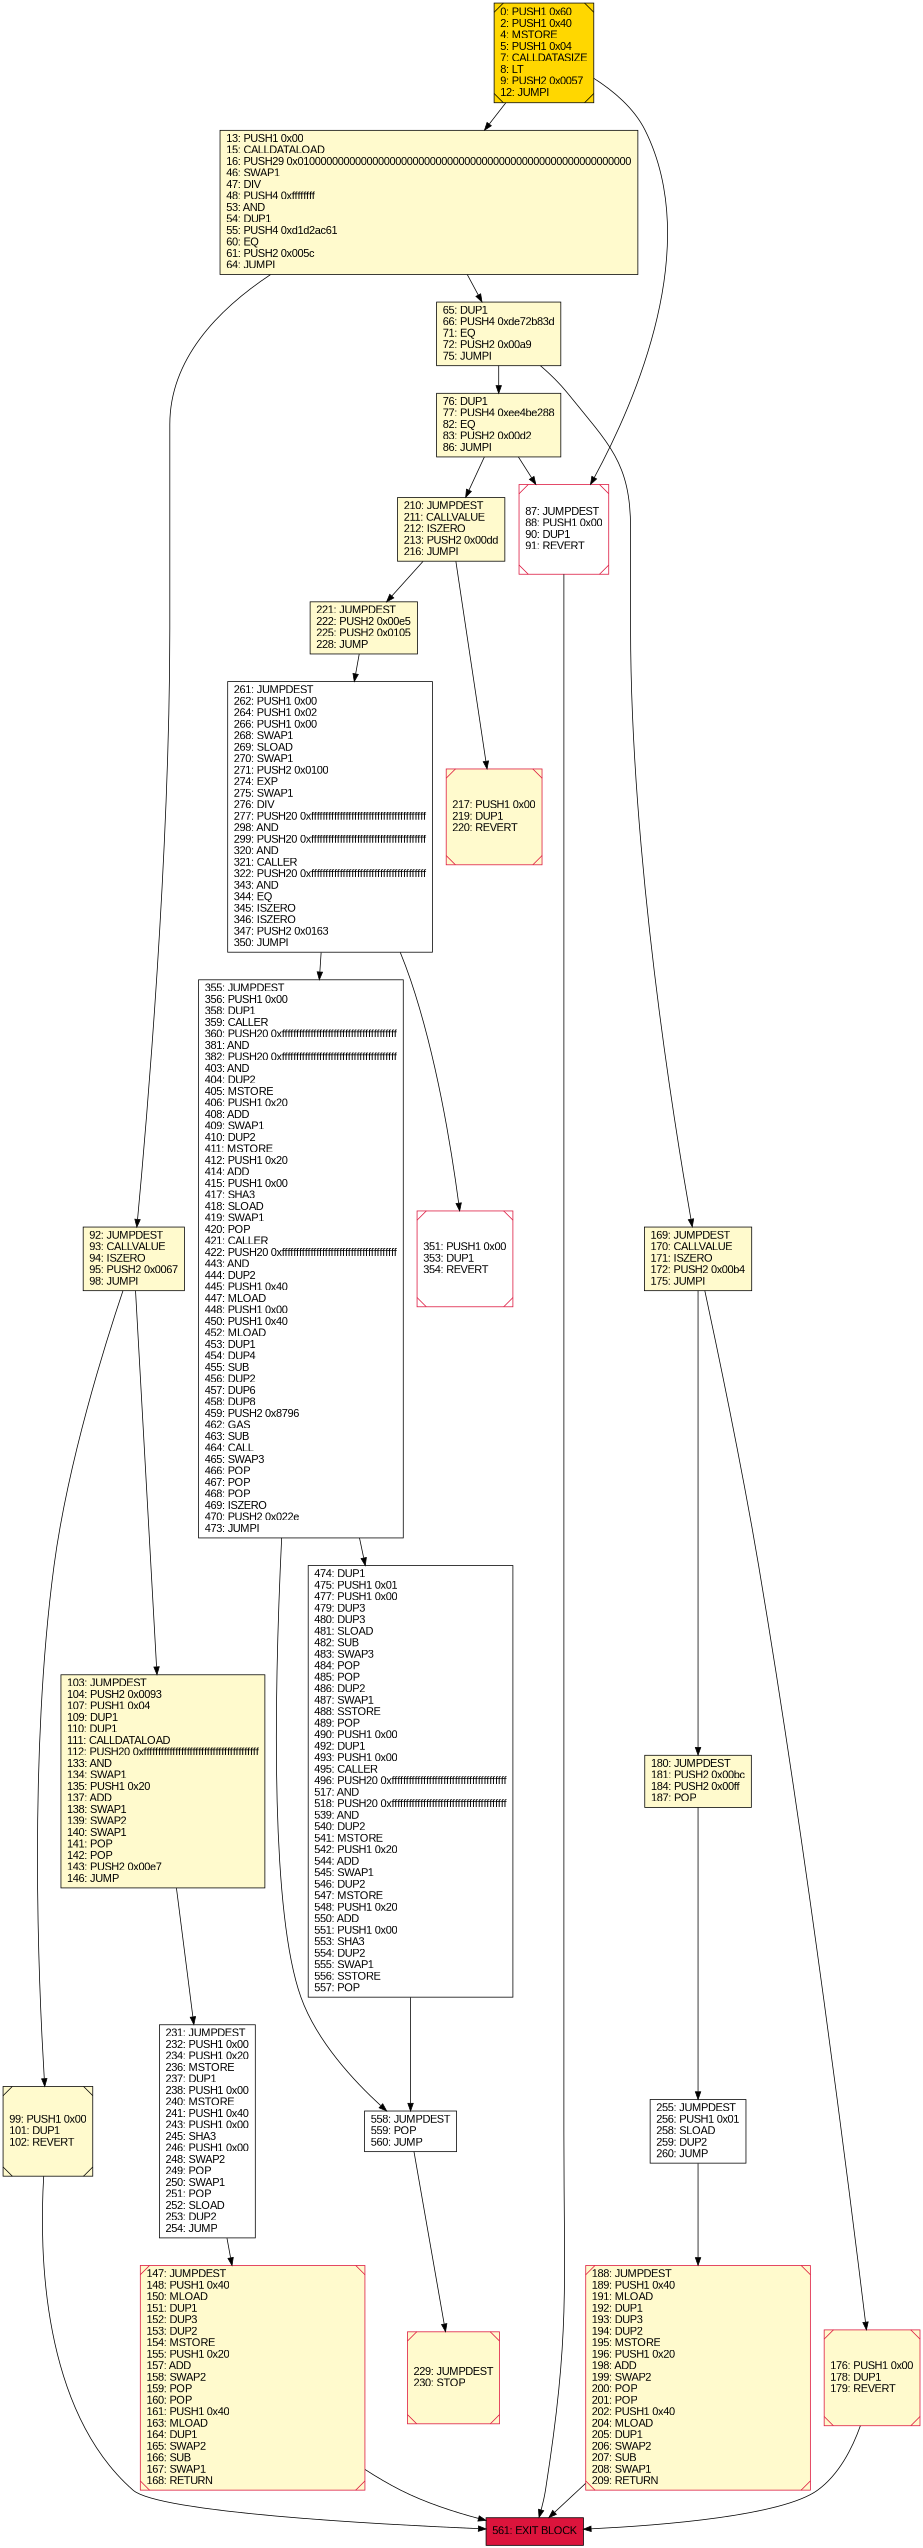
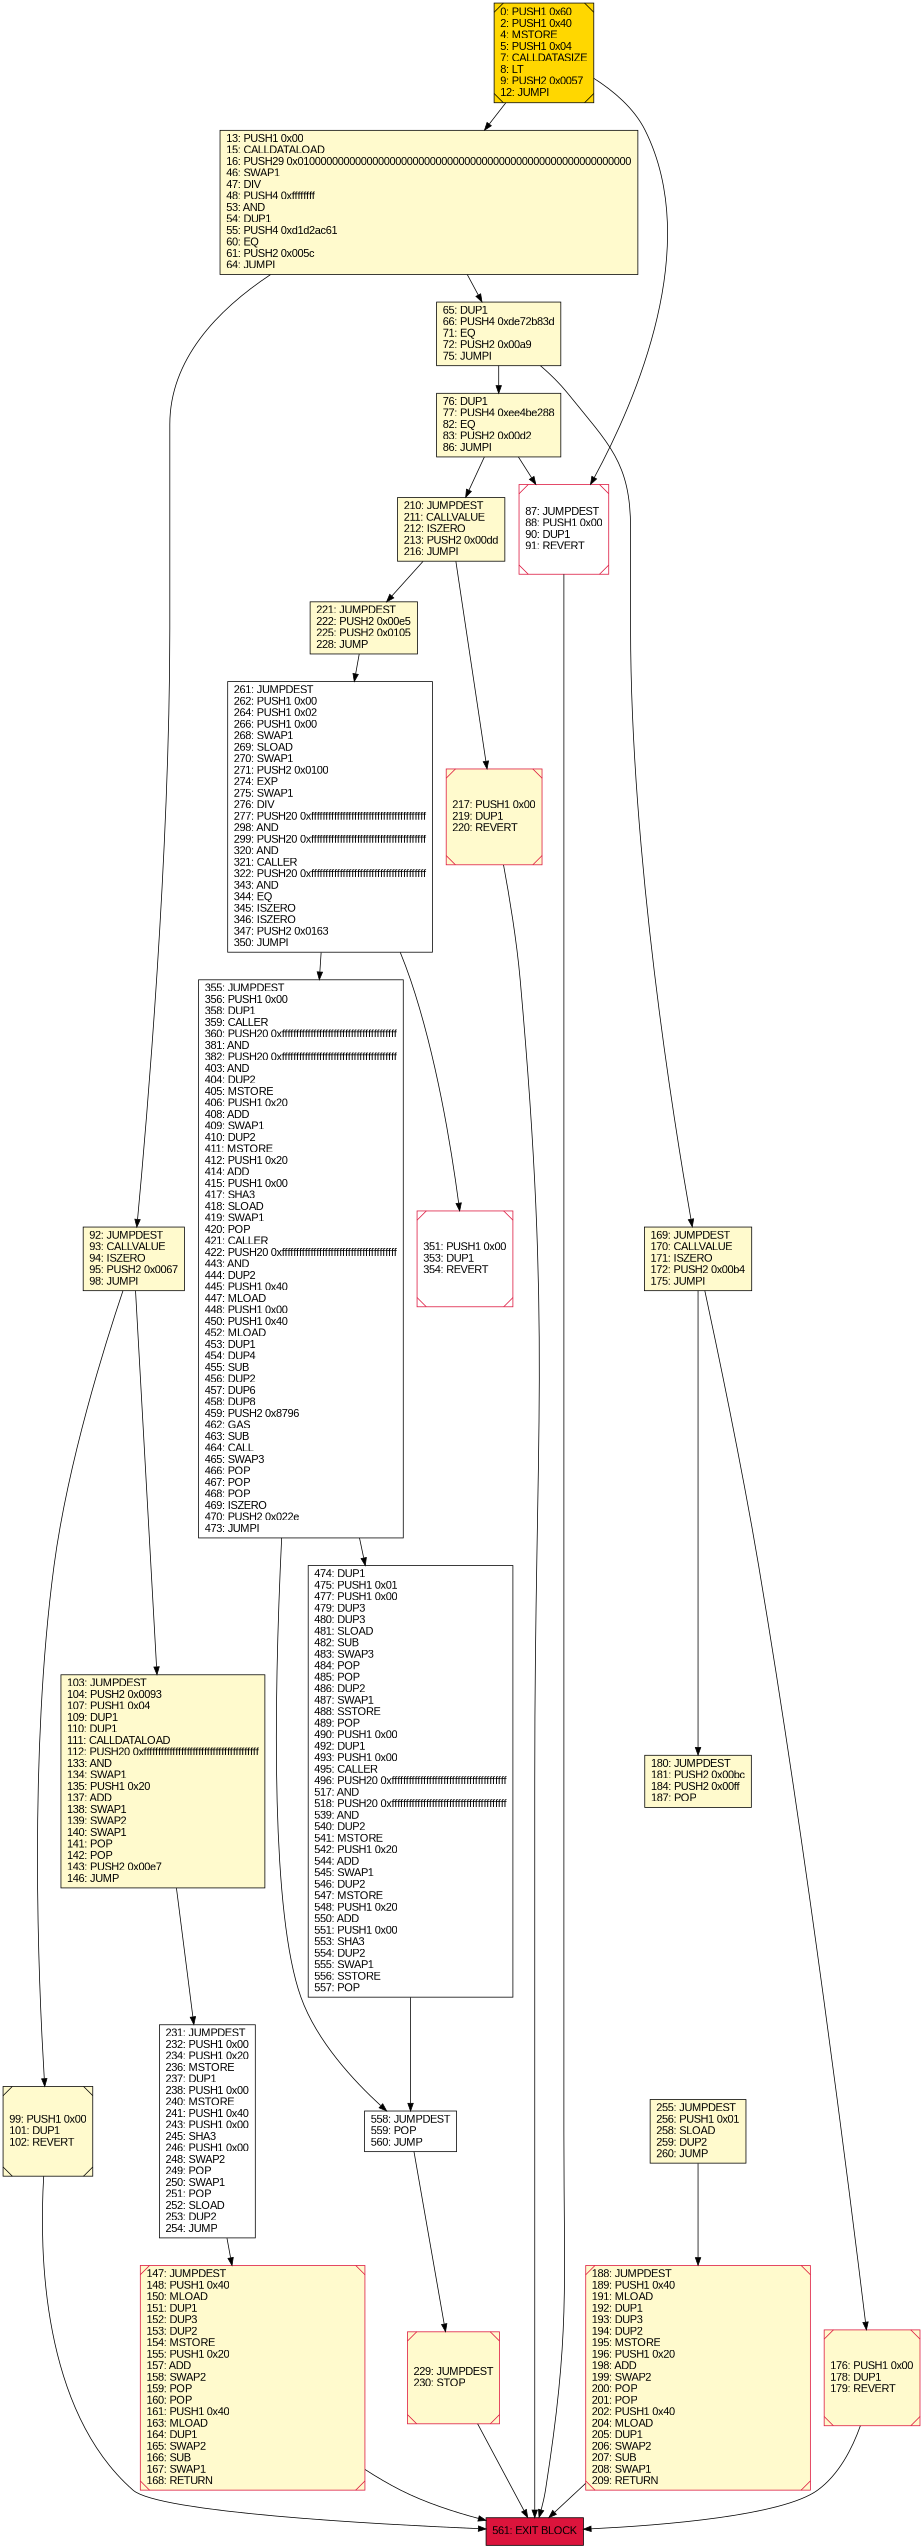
  digraph {
    rankdir=UD
    node [color=black fillcolor=lemonchiffon fontcolor=black fontname=arial shape=box style=filled]
    n1 [label="76: DUP1\l77: PUSH4 0xee4be288\l82: EQ\l83: PUSH2 0x00d2\l86: JUMPI\l"]
    n2 [label="210: JUMPDEST\l211: CALLVALUE\l212: ISZERO\l213: PUSH2 0x00dd\l216: JUMPI\l"]
    n3 [color=crimson fillcolor=white label="87: JUMPDEST\l88: PUSH1 0x00\l90: DUP1\l91: REVERT\l" shape=Msquare]
    n4 [label="221: JUMPDEST\l222: PUSH2 0x00e5\l225: PUSH2 0x0105\l228: JUMP\l"]
    n5 [color=crimson label="217: PUSH1 0x00\l219: DUP1\l220: REVERT\l" shape=Msquare]
    n6 [fillcolor=crimson label="561: EXIT BLOCK\l"]
    n7 [label="99: PUSH1 0x00\l101: DUP1\l102: REVERT\l" shape=Msquare]
    n8 [fillcolor=white label="558: JUMPDEST\l559: POP\l560: JUMP\l"]
    n9 [color=crimson label="229: JUMPDEST\l230: STOP\l" shape=Msquare]
    n10 [fillcolor=white label="261: JUMPDEST\l262: PUSH1 0x00\l264: PUSH1 0x02\l266: PUSH1 0x00\l268: SWAP1\l269: SLOAD\l270: SWAP1\l271: PUSH2 0x0100\l274: EXP\l275: SWAP1\l276: DIV\l277: PUSH20 0xffffffffffffffffffffffffffffffffffffffff\l298: AND\l299: PUSH20 0xffffffffffffffffffffffffffffffffffffffff\l320: AND\l321: CALLER\l322: PUSH20 0xffffffffffffffffffffffffffffffffffffffff\l343: AND\l344: EQ\l345: ISZERO\l346: ISZERO\l347: PUSH2 0x0163\l350: JUMPI\l"]
    n11 [color=crimson label="188: JUMPDEST\l189: PUSH1 0x40\l191: MLOAD\l192: DUP1\l193: DUP3\l194: DUP2\l195: MSTORE\l196: PUSH1 0x20\l198: ADD\l199: SWAP2\l200: POP\l201: POP\l202: PUSH1 0x40\l204: MLOAD\l205: DUP1\l206: SWAP2\l207: SUB\l208: SWAP1\l209: RETURN\l" shape=Msquare]
    n12 [color=crimson label="176: PUSH1 0x00\l178: DUP1\l179: REVERT\l" shape=Msquare]
    n13 [fillcolor=white label="355: JUMPDEST\l356: PUSH1 0x00\l358: DUP1\l359: CALLER\l360: PUSH20 0xffffffffffffffffffffffffffffffffffffffff\l381: AND\l382: PUSH20 0xffffffffffffffffffffffffffffffffffffffff\l403: AND\l404: DUP2\l405: MSTORE\l406: PUSH1 0x20\l408: ADD\l409: SWAP1\l410: DUP2\l411: MSTORE\l412: PUSH1 0x20\l414: ADD\l415: PUSH1 0x00\l417: SHA3\l418: SLOAD\l419: SWAP1\l420: POP\l421: CALLER\l422: PUSH20 0xffffffffffffffffffffffffffffffffffffffff\l443: AND\l444: DUP2\l445: PUSH1 0x40\l447: MLOAD\l448: PUSH1 0x00\l450: PUSH1 0x40\l452: MLOAD\l453: DUP1\l454: DUP4\l455: SUB\l456: DUP2\l457: DUP6\l458: DUP8\l459: PUSH2 0x8796\l462: GAS\l463: SUB\l464: CALL\l465: SWAP3\l466: POP\l467: POP\l468: POP\l469: ISZERO\l470: PUSH2 0x022e\l473: JUMPI\l"]
    n14 [color=crimson fillcolor=white label="351: PUSH1 0x00\l353: DUP1\l354: REVERT\l" shape=Msquare]
    n15 [fillcolor=white label="474: DUP1\l475: PUSH1 0x01\l477: PUSH1 0x00\l479: DUP3\l480: DUP3\l481: SLOAD\l482: SUB\l483: SWAP3\l484: POP\l485: POP\l486: DUP2\l487: SWAP1\l488: SSTORE\l489: POP\l490: PUSH1 0x00\l492: DUP1\l493: PUSH1 0x00\l495: CALLER\l496: PUSH20 0xffffffffffffffffffffffffffffffffffffffff\l517: AND\l518: PUSH20 0xffffffffffffffffffffffffffffffffffffffff\l539: AND\l540: DUP2\l541: MSTORE\l542: PUSH1 0x20\l544: ADD\l545: SWAP1\l546: DUP2\l547: MSTORE\l548: PUSH1 0x20\l550: ADD\l551: PUSH1 0x00\l553: SHA3\l554: DUP2\l555: SWAP1\l556: SSTORE\l557: POP\l"]
    n16 [label="169: JUMPDEST\l170: CALLVALUE\l171: ISZERO\l172: PUSH2 0x00b4\l175: JUMPI\l"]
    n17 [label="180: JUMPDEST\l181: PUSH2 0x00bc\l184: PUSH2 0x00ff\l187: POP\l"]
-   n18 [fillcolor=white label="255: JUMPDEST\l256: PUSH1 0x01\l258: SLOAD\l259: DUP2\l260: JUMP\l"]
+   n18 [label="255: JUMPDEST\l256: PUSH1 0x01\l258: SLOAD\l259: DUP2\l260: JUMP\l"]
    n19 [color=crimson label="147: JUMPDEST\l148: PUSH1 0x40\l150: MLOAD\l151: DUP1\l152: DUP3\l153: DUP2\l154: MSTORE\l155: PUSH1 0x20\l157: ADD\l158: SWAP2\l159: POP\l160: POP\l161: PUSH1 0x40\l163: MLOAD\l164: DUP1\l165: SWAP2\l166: SUB\l167: SWAP1\l168: RETURN\l" shape=Msquare]
    n20 [label="103: JUMPDEST\l104: PUSH2 0x0093\l107: PUSH1 0x04\l109: DUP1\l110: DUP1\l111: CALLDATALOAD\l112: PUSH20 0xffffffffffffffffffffffffffffffffffffffff\l133: AND\l134: SWAP1\l135: PUSH1 0x20\l137: ADD\l138: SWAP1\l139: SWAP2\l140: SWAP1\l141: POP\l142: POP\l143: PUSH2 0x00e7\l146: JUMP\l"]
    n21 [fillcolor=white label="231: JUMPDEST\l232: PUSH1 0x00\l234: PUSH1 0x20\l236: MSTORE\l237: DUP1\l238: PUSH1 0x00\l240: MSTORE\l241: PUSH1 0x40\l243: PUSH1 0x00\l245: SHA3\l246: PUSH1 0x00\l248: SWAP2\l249: POP\l250: SWAP1\l251: POP\l252: SLOAD\l253: DUP2\l254: JUMP\l"]
    n22 [label="92: JUMPDEST\l93: CALLVALUE\l94: ISZERO\l95: PUSH2 0x0067\l98: JUMPI\l"]
    n23 [label="65: DUP1\l66: PUSH4 0xde72b83d\l71: EQ\l72: PUSH2 0x00a9\l75: JUMPI\l"]
    n24 [fillcolor=gold label="0: PUSH1 0x60\l2: PUSH1 0x40\l4: MSTORE\l5: PUSH1 0x04\l7: CALLDATASIZE\l8: LT\l9: PUSH2 0x0057\l12: JUMPI\l" shape=Msquare]
    n25 [label="13: PUSH1 0x00\l15: CALLDATALOAD\l16: PUSH29 0x0100000000000000000000000000000000000000000000000000000000\l46: SWAP1\l47: DIV\l48: PUSH4 0xffffffff\l53: AND\l54: DUP1\l55: PUSH4 0xd1d2ac61\l60: EQ\l61: PUSH2 0x005c\l64: JUMPI\l"]
    n1 -> n2
    n1 -> n3
    n2 -> n4
    n2 -> n5
    n3 -> n6
    n4 -> n10
+   n5 -> n6
    n7 -> n6
    n8 -> n9
+   n9 -> n6
    n10 -> n13
    n10 -> n14
    n11 -> n6
    n12 -> n6
    n13 -> n8
    n13 -> n15
    n15 -> n8
    n16 -> n12
    n16 -> n17
-   n17 -> n18
    n18 -> n11
    n19 -> n6
    n20 -> n21
    n21 -> n19
    n22 -> n7
    n22 -> n20
    n23 -> n1
    n23 -> n16
    n24 -> n3
    n24 -> n25
    n25 -> n22
    n25 -> n23
  }
